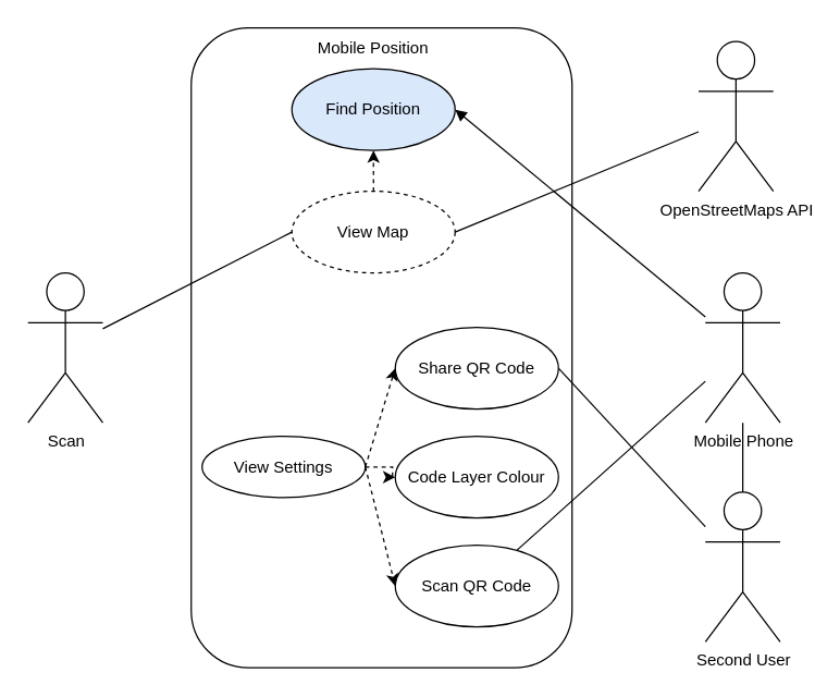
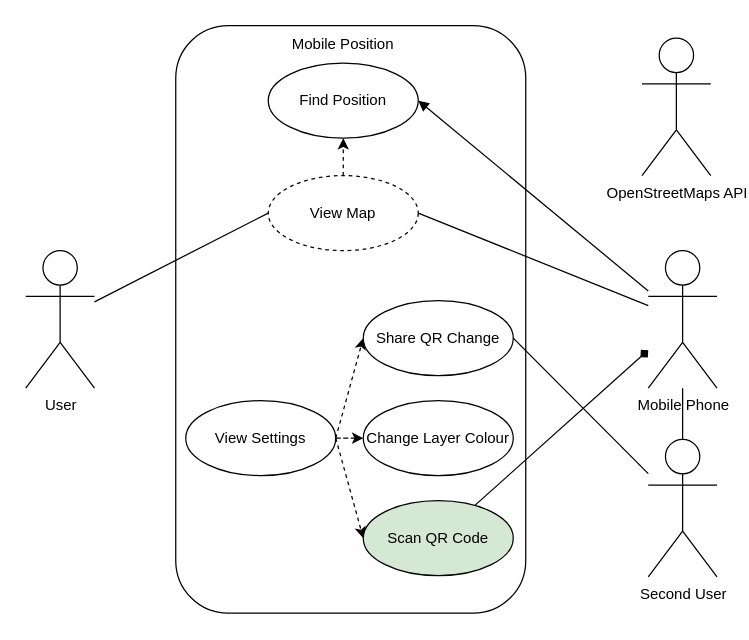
  <mxCell id="0" />
  <mxCell id="1" parent="0" />
- <mxCell id="2" value="Scan" style="shape=umlActor;verticalLabelPosition=bottom;verticalAlign=top;html=1;outlineConnect=0;" vertex="1" parent="1"><mxGeometry x="20" y="200" width="55" height="110" as="geometry" /></mxCell>
+ <mxCell id="2" value="User" style="shape=umlActor;verticalLabelPosition=bottom;verticalAlign=top;html=1;outlineConnect=0;" vertex="1" parent="1"><mxGeometry x="20" y="200" width="55" height="110" as="geometry" /></mxCell>
  <mxCell id="3" value="" style="group" vertex="1" connectable="0" parent="1"><mxGeometry x="140" y="20" width="280" height="470" as="geometry" /></mxCell>
  <mxCell id="4" value="" style="rounded=1;whiteSpace=wrap;html=1;" vertex="1" parent="3"><mxGeometry width="280" height="470" as="geometry" /></mxCell>
  <mxCell id="5" value="Mobile Position" style="text;html=1;align=center;verticalAlign=middle;whiteSpace=wrap;rounded=0;" vertex="1" parent="3"><mxGeometry x="28" width="212" height="30" as="geometry" /></mxCell>
  <mxCell id="6" value="View Map" style="ellipse;whiteSpace=wrap;html=1;dashed=1;" vertex="1" parent="3"><mxGeometry x="74" y="120" width="120" height="60" as="geometry" /></mxCell>
- <mxCell id="7" value="Find Position" style="ellipse;whiteSpace=wrap;html=1;fillColor=#dae8fc;" vertex="1" parent="3"><mxGeometry x="74" y="30" width="120" height="60" as="geometry" /></mxCell>
- <mxCell id="8" value="Code Layer Colour" style="ellipse;whiteSpace=wrap;html=1;" vertex="1" parent="3"><mxGeometry x="150" y="300" width="120" height="60" as="geometry" /></mxCell>
- <mxCell id="9" value="Share QR Code" style="ellipse;whiteSpace=wrap;html=1;" vertex="1" parent="3"><mxGeometry x="150" y="220" width="120" height="60" as="geometry" /></mxCell>
- <mxCell id="10" value="Scan QR Code" style="ellipse;whiteSpace=wrap;html=1;" vertex="1" parent="3"><mxGeometry x="150" y="380" width="120" height="60" as="geometry" /></mxCell>
+ <mxCell id="7" value="Find Position" style="ellipse;whiteSpace=wrap;html=1;" vertex="1" parent="3"><mxGeometry x="74" y="30" width="120" height="60" as="geometry" /></mxCell>
+ <mxCell id="8" value="Change Layer Colour" style="ellipse;whiteSpace=wrap;html=1;" vertex="1" parent="3"><mxGeometry x="150" y="300" width="120" height="60" as="geometry" /></mxCell>
+ <mxCell id="9" value="Share QR Change" style="ellipse;whiteSpace=wrap;html=1;" vertex="1" parent="3"><mxGeometry x="150" y="220" width="120" height="60" as="geometry" /></mxCell>
+ <mxCell id="10" value="Scan QR Code" style="ellipse;whiteSpace=wrap;html=1;fillColor=#d5e8d4;" vertex="1" parent="3"><mxGeometry x="150" y="380" width="120" height="60" as="geometry" /></mxCell>
  <mxCell id="11" value="" style="edgeStyle=orthogonalEdgeStyle;rounded=0;orthogonalLoop=1;jettySize=auto;html=1;jumpStyle=none;curved=0;dashed=1;" edge="1" parent="3" source="12" target="8"><mxGeometry relative="1" as="geometry" /></mxCell>
- <mxCell id="12" value="View Settings" style="ellipse;whiteSpace=wrap;html=1;" vertex="1" parent="3"><mxGeometry x="8" y="300" width="120" height="45" as="geometry" /></mxCell>
+ <mxCell id="12" value="View Settings" style="ellipse;whiteSpace=wrap;html=1;" vertex="1" parent="3"><mxGeometry x="8" y="300" width="120" height="60" as="geometry" /></mxCell>
  <mxCell id="13" value="" style="endArrow=classic;html=1;rounded=0;entryX=0.5;entryY=1;entryDx=0;entryDy=0;exitX=0.5;exitY=0;exitDx=0;exitDy=0;jumpStyle=none;curved=0;dashed=1;" edge="1" parent="3" source="6" target="7"><mxGeometry width="50" height="50" relative="1" as="geometry"><mxPoint x="180" y="230" as="sourcePoint" /><mxPoint x="230" y="180" as="targetPoint" /></mxGeometry></mxCell>
  <mxCell id="14" value="" style="endArrow=classic;html=1;rounded=0;exitX=1;exitY=0.5;exitDx=0;exitDy=0;entryX=0;entryY=0.5;entryDx=0;entryDy=0;jumpStyle=none;curved=0;dashed=1;" edge="1" parent="3" source="12" target="9"><mxGeometry width="50" height="50" relative="1" as="geometry"><mxPoint x="180" y="230" as="sourcePoint" /><mxPoint x="230" y="180" as="targetPoint" /></mxGeometry></mxCell>
  <mxCell id="15" value="" style="endArrow=classic;html=1;rounded=0;exitX=1;exitY=0.5;exitDx=0;exitDy=0;entryX=0;entryY=0.5;entryDx=0;entryDy=0;jumpStyle=none;curved=0;dashed=1;" edge="1" parent="3" source="12" target="10"><mxGeometry width="50" height="50" relative="1" as="geometry"><mxPoint x="180" y="230" as="sourcePoint" /><mxPoint x="230" y="180" as="targetPoint" /></mxGeometry></mxCell>
  <mxCell id="16" value="OpenStreetMaps API" style="shape=umlActor;verticalLabelPosition=bottom;verticalAlign=top;html=1;outlineConnect=0;" vertex="1" parent="1"><mxGeometry x="513" y="30" width="55" height="110" as="geometry" /></mxCell>
  <mxCell id="17" value="" style="endArrow=none;html=1;rounded=0;entryX=0;entryY=0.5;entryDx=0;entryDy=0;" edge="1" parent="1" source="2" target="6"><mxGeometry width="50" height="50" relative="1" as="geometry"><mxPoint x="110" y="90" as="sourcePoint" /><mxPoint x="370" y="200" as="targetPoint" /></mxGeometry></mxCell>
  <mxCell id="18" value="Mobile Phone" style="shape=umlActor;verticalLabelPosition=bottom;verticalAlign=top;html=1;outlineConnect=0;" vertex="1" parent="1"><mxGeometry x="518" y="200" width="55" height="110" as="geometry" /></mxCell>
- <mxCell id="19" value="" style="endArrow=none;html=1;rounded=0;exitX=1;exitY=0.5;exitDx=0;exitDy=0;" edge="1" parent="1" source="6" target="16"><mxGeometry width="50" height="50" relative="1" as="geometry"><mxPoint x="320" y="250" as="sourcePoint" /><mxPoint x="370" y="200" as="targetPoint" /></mxGeometry></mxCell>
+ <mxCell id="19" value="" style="endArrow=none;html=1;rounded=0;exitX=1;exitY=0.5;exitDx=0;exitDy=0;" edge="1" parent="1" source="6" target="18"><mxGeometry width="50" height="50" relative="1" as="geometry"><mxPoint x="320" y="250" as="sourcePoint" /><mxPoint x="370" y="200" as="targetPoint" /></mxGeometry></mxCell>
  <mxCell id="20" value="" style="endArrow=block;html=1;rounded=0;entryX=1;entryY=0.5;entryDx=0;entryDy=0;" edge="1" parent="1" source="18" target="7"><mxGeometry width="50" height="50" relative="1" as="geometry"><mxPoint x="567.5" y="209.289" as="sourcePoint" /><mxPoint x="567.5" y="159.289" as="targetPoint" /></mxGeometry></mxCell>
- <mxCell id="21" value="" style="endArrow=none;html=1;rounded=0;" edge="1" parent="1" source="10" target="18"><mxGeometry width="50" height="50" relative="1" as="geometry"><mxPoint x="130" y="430" as="sourcePoint" /><mxPoint x="480.711" y="430" as="targetPoint" /></mxGeometry></mxCell>
- <mxCell id="22" value="Second User" style="shape=umlActor;verticalLabelPosition=bottom;verticalAlign=top;html=1;outlineConnect=0;" vertex="1" parent="1"><mxGeometry x="518" y="361" width="55" height="110" as="geometry" /></mxCell>
+ <mxCell id="21" value="" style="endArrow=diamond;html=1;rounded=0;" edge="1" parent="1" source="10" target="18"><mxGeometry width="50" height="50" relative="1" as="geometry"><mxPoint x="130" y="430" as="sourcePoint" /><mxPoint x="480.711" y="430" as="targetPoint" /></mxGeometry></mxCell>
+ <mxCell id="22" value="Second User" style="shape=umlActor;verticalLabelPosition=bottom;verticalAlign=top;html=1;outlineConnect=0;" vertex="1" parent="1"><mxGeometry x="518" y="351" width="55" height="110" as="geometry" /></mxCell>
  <mxCell id="23" value="" style="endArrow=none;html=1;rounded=0;entryX=1;entryY=0.5;entryDx=0;entryDy=0;" edge="1" parent="1" source="22" target="9"><mxGeometry width="50" height="50" relative="1" as="geometry"><mxPoint x="649" y="341" as="sourcePoint" /><mxPoint x="465" y="189" as="targetPoint" /></mxGeometry></mxCell>
  <mxCell id="24" value="" style="endArrow=none;html=1;rounded=0;" edge="1" parent="1" source="22" target="18"><mxGeometry width="50" height="50" relative="1" as="geometry"><mxPoint x="566" y="450" as="sourcePoint" /><mxPoint x="458" y="342" as="targetPoint" /></mxGeometry></mxCell>
